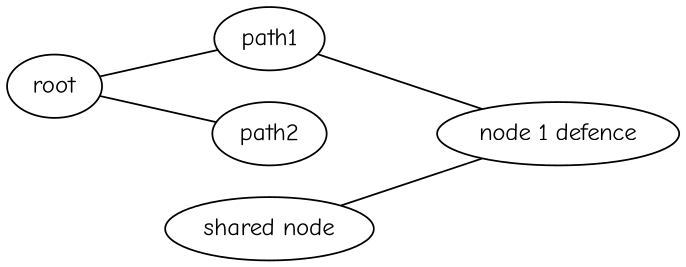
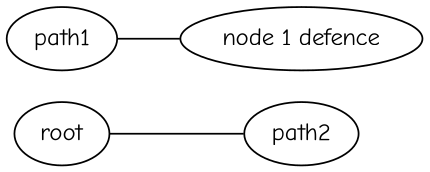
  graph {
    fontname="Comic Neue"
    rankdir=LR
    node [fontname="Comic Neue"]
    edge [fontname="Comic Neue"]
    n1 [label=root]
    n2 [label=path1]
    n3 [label=path2]
    n4 [label="node 1 defence"]
-   n5 [label="shared node"]
-   n1 -- n2
    n1 -- n3
    n2 -- n4
-   n5 -- n4
  }
